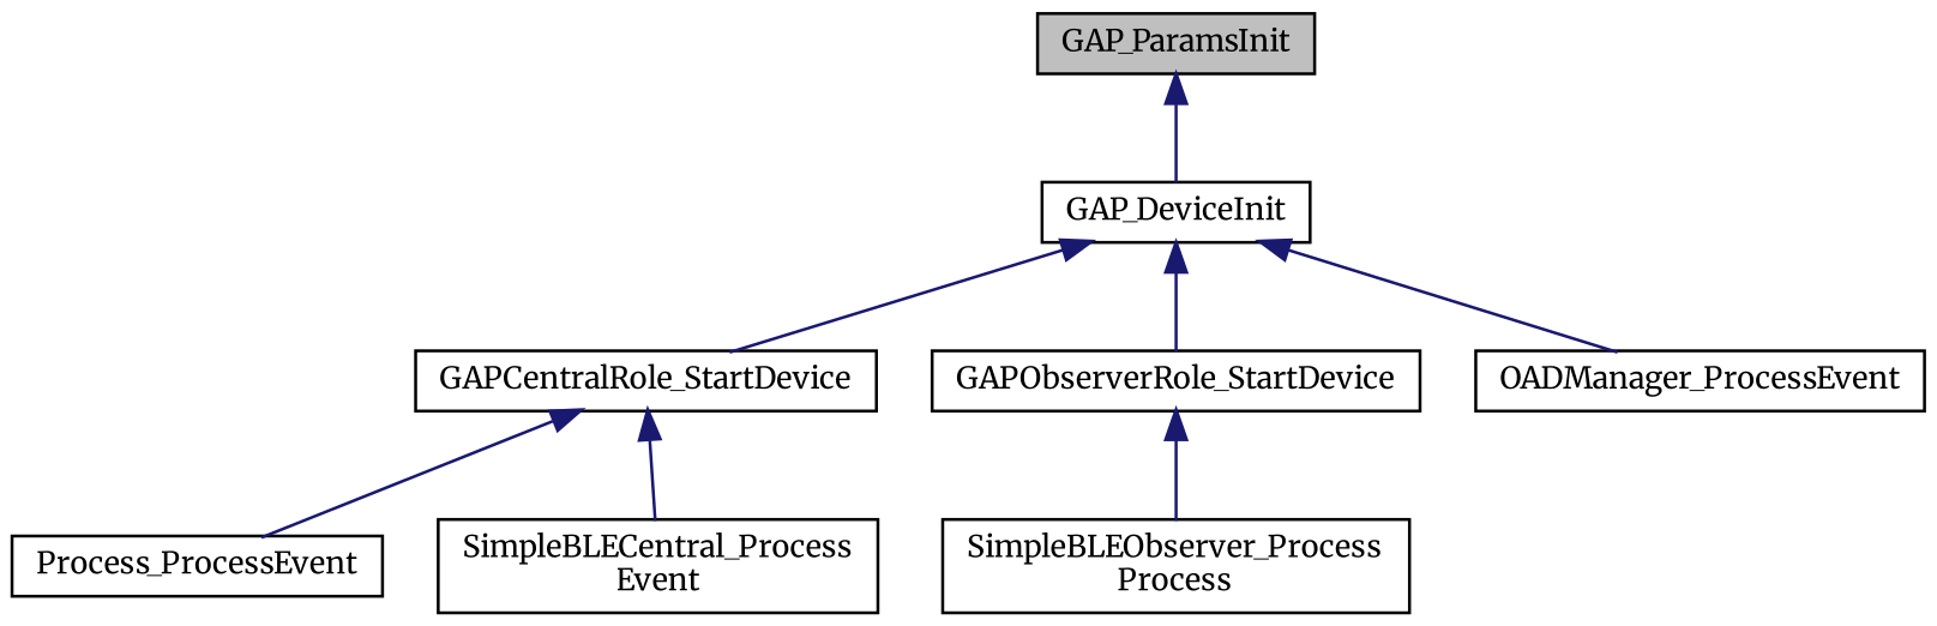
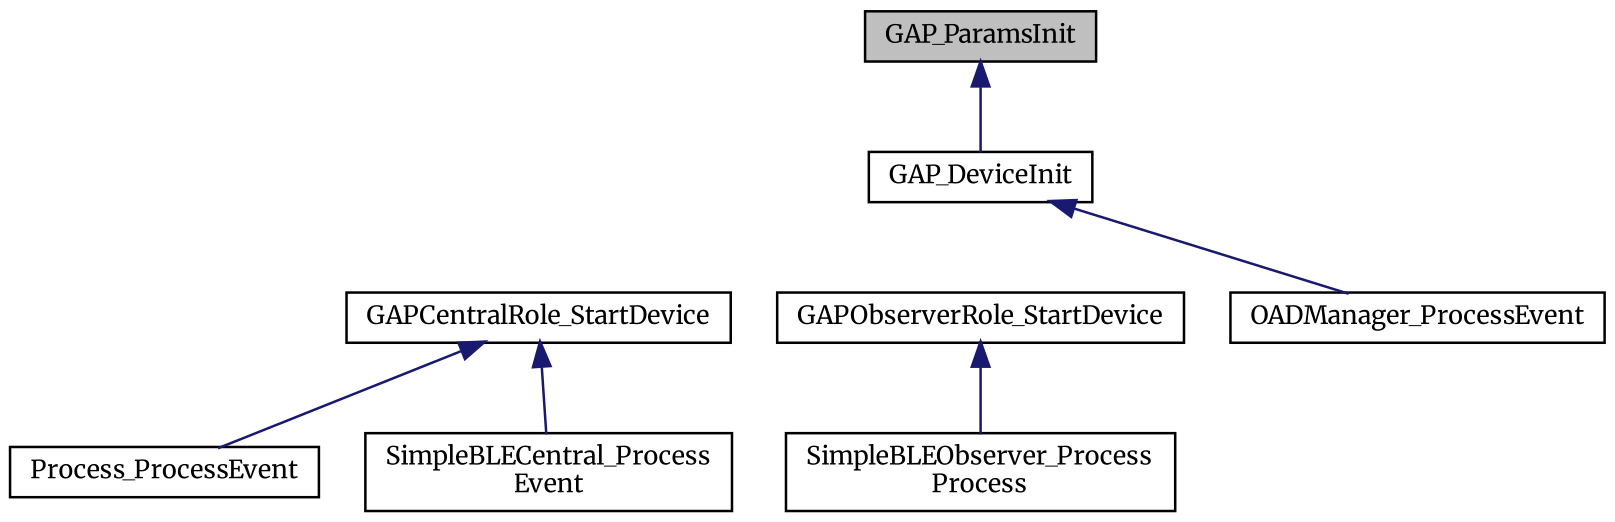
  digraph {
    fontname=Merriweather
    rankdir=TB
    node [color=black fillcolor=white fontname=Merriweather fontsize=10 shape=record style=filled]
    edge [color=midnightblue dir=back fontname=Merriweather fontsize=10 labelfontname=Helvetica labelfontsize=10 style=solid]
    n1 [fillcolor=grey75 fontcolor=black height=0.2 label=GAP_ParamsInit width=0.4]
    n2 [height=0.2 label=GAP_DeviceInit width=0.4]
    n3 [height=0.2 label=GAPCentralRole_StartDevice width=0.4]
    n4 [height=0.2 label=GAPObserverRole_StartDevice width=0.4]
    n5 [height=0.2 label=OADManager_ProcessEvent width=0.4]
    n6 [height=0.2 label=Process_ProcessEvent width=0.4]
    n7 [height=0.2 label="SimpleBLECentral_Process\lEvent" width=0.4]
    n8 [height=0.2 label="SimpleBLEObserver_Process\lProcess" width=0.4]
    n1 -> n2
-   n2 -> n3
-   n2 -> n4
    n2 -> n5
    n3 -> n6
    n3 -> n7
    n4 -> n8
  }
